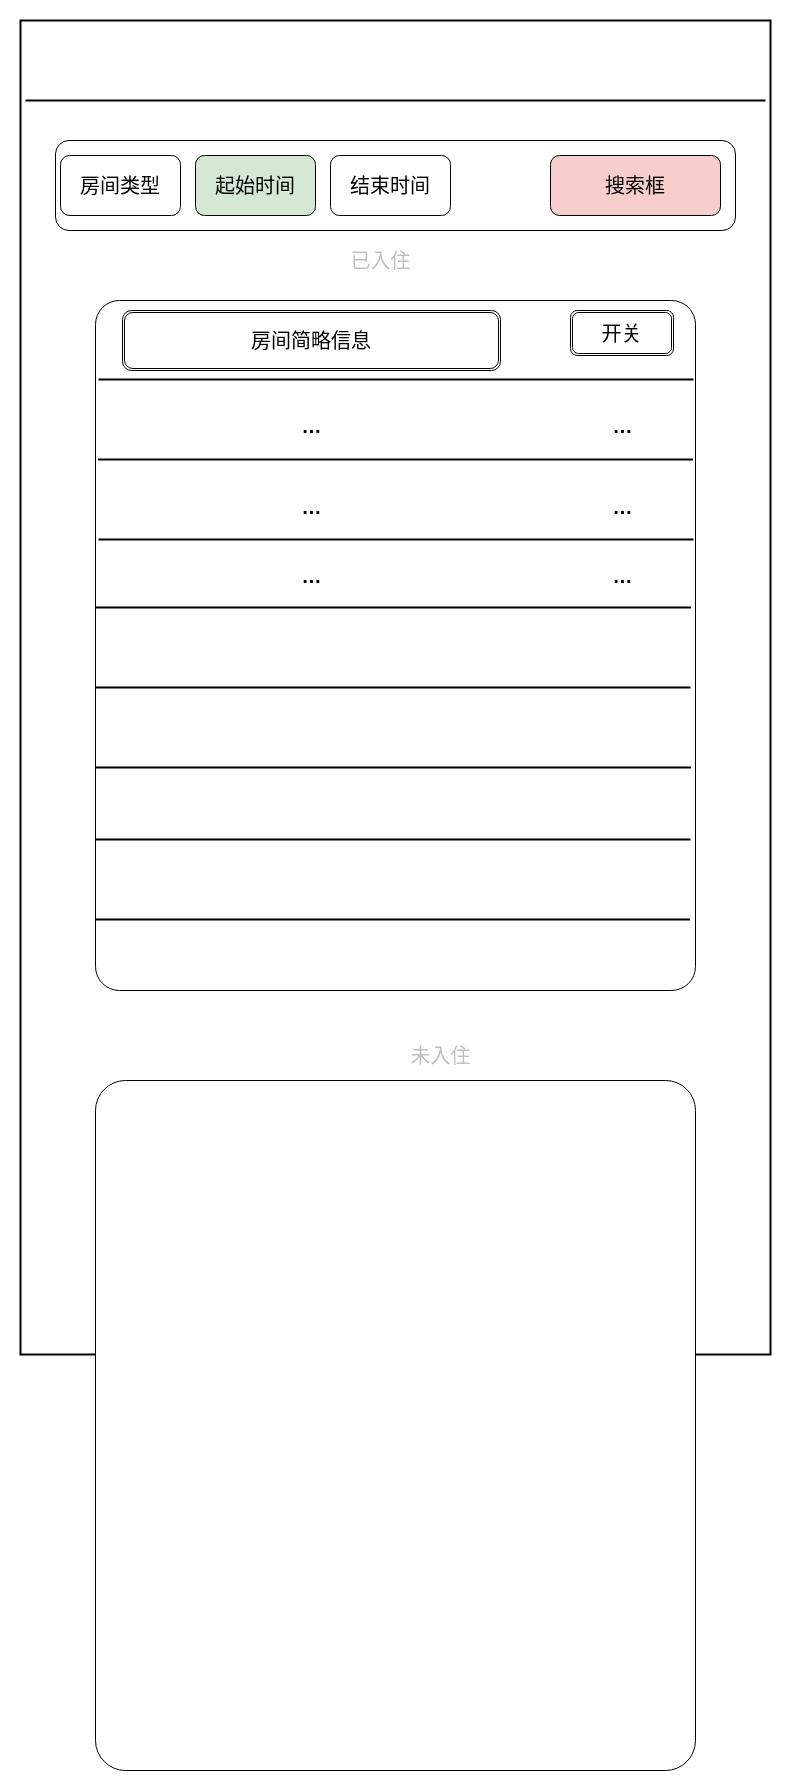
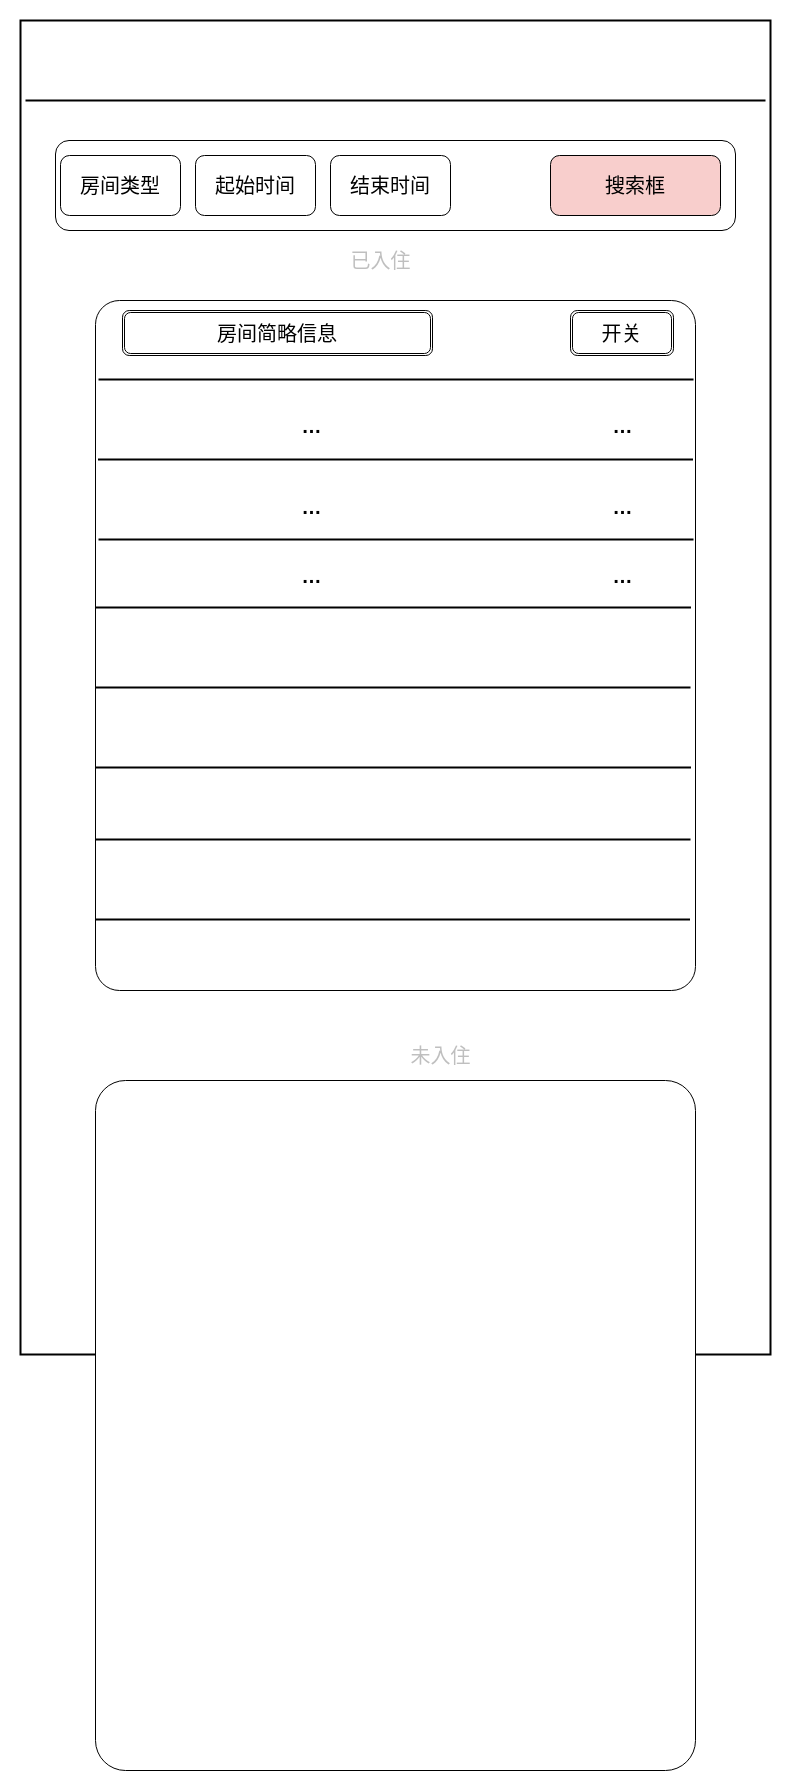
  <mxCell id="0" />
  <mxCell id="1" parent="0" />
  <mxCell id="2" value="" style="rounded=1;whiteSpace=wrap;html=1;fontSize=20;arcSize=0;strokeWidth=2;" parent="1" vertex="1"><mxGeometry x="20" y="20" width="750" height="1334" as="geometry" /></mxCell>
  <mxCell id="3" value="" style="rounded=1;whiteSpace=wrap;html=1;fontSize=20;" parent="1" vertex="1"><mxGeometry x="55" y="140" width="680" height="90" as="geometry" /></mxCell>
  <mxCell id="4" value="房间类型" style="rounded=1;whiteSpace=wrap;html=1;fontSize=20;" parent="1" vertex="1"><mxGeometry x="60" y="155" width="120" height="60" as="geometry" /></mxCell>
- <mxCell id="5" value="起始时间" style="rounded=1;whiteSpace=wrap;html=1;fontSize=20;fillColor=#d5e8d4;" parent="1" vertex="1"><mxGeometry x="195" y="155" width="120" height="60" as="geometry" /></mxCell>
+ <mxCell id="5" value="起始时间" style="rounded=1;whiteSpace=wrap;html=1;fontSize=20;" parent="1" vertex="1"><mxGeometry x="195" y="155" width="120" height="60" as="geometry" /></mxCell>
  <mxCell id="6" value="结束时间" style="rounded=1;whiteSpace=wrap;html=1;fontSize=20;" parent="1" vertex="1"><mxGeometry x="330" y="155" width="120" height="60" as="geometry" /></mxCell>
  <mxCell id="7" value="搜索框" style="rounded=1;whiteSpace=wrap;html=1;fontSize=20;fillColor=#f8cecc;" parent="1" vertex="1"><mxGeometry x="550" y="155" width="170" height="60" as="geometry" /></mxCell>
  <mxCell id="8" value="" style="rounded=1;whiteSpace=wrap;html=1;fontSize=20;arcSize=4;" parent="1" vertex="1"><mxGeometry x="95" y="300" width="600" height="690" as="geometry" /></mxCell>
  <mxCell id="9" value="&lt;font style=&quot;font-size: 20px;&quot; color=&quot;#bfbfbf&quot;&gt;已入住&lt;/font&gt;" style="text;html=1;align=center;verticalAlign=middle;resizable=0;points=[];autosize=1;strokeColor=none;fontSize=20;" parent="1" vertex="1"><mxGeometry x="340" y="245" width="80" height="30" as="geometry" /></mxCell>
  <mxCell id="10" value="&lt;font style=&quot;font-size: 20px;&quot; color=&quot;#bfbfbf&quot;&gt;未入住&lt;/font&gt;" style="text;html=1;align=center;verticalAlign=middle;resizable=0;points=[];autosize=1;strokeColor=none;fontSize=20;" parent="1" vertex="1"><mxGeometry x="400" y="1040" width="80" height="30" as="geometry" /></mxCell>
  <mxCell id="11" value="" style="rounded=1;whiteSpace=wrap;html=1;fontSize=20;arcSize=5;" parent="1" vertex="1"><mxGeometry x="95" y="1080" width="600" height="690" as="geometry" /></mxCell>
  <mxCell id="12" value="" style="line;strokeWidth=2;html=1;fontSize=20;" parent="1" vertex="1"><mxGeometry x="98" y="370" width="595" height="17.76" as="geometry" /></mxCell>
  <mxCell id="13" value="" style="line;strokeWidth=2;html=1;fontSize=20;" parent="1" vertex="1"><mxGeometry x="97.5" y="450" width="595" height="17.76" as="geometry" /></mxCell>
  <mxCell id="14" value="" style="line;strokeWidth=2;html=1;fontSize=20;" parent="1" vertex="1"><mxGeometry x="98" y="530" width="595" height="17.76" as="geometry" /></mxCell>
  <mxCell id="15" value="" style="line;strokeWidth=2;html=1;fontSize=20;" parent="1" vertex="1"><mxGeometry x="95.5" y="598.12" width="595" height="17.76" as="geometry" /></mxCell>
  <mxCell id="16" value="" style="line;strokeWidth=2;html=1;fontSize=20;" parent="1" vertex="1"><mxGeometry x="95" y="678.12" width="595" height="17.76" as="geometry" /></mxCell>
  <mxCell id="17" value="" style="line;strokeWidth=2;html=1;fontSize=20;" parent="1" vertex="1"><mxGeometry x="95.5" y="758.12" width="595" height="17.76" as="geometry" /></mxCell>
  <mxCell id="18" value="" style="line;strokeWidth=2;html=1;fontSize=20;" parent="1" vertex="1"><mxGeometry x="95" y="830" width="595" height="17.76" as="geometry" /></mxCell>
  <mxCell id="19" value="" style="line;strokeWidth=2;html=1;fontSize=20;" parent="1" vertex="1"><mxGeometry x="94.5" y="910" width="595" height="17.76" as="geometry" /></mxCell>
- <mxCell id="20" value="房间简略信息" style="shape=ext;double=1;rounded=1;whiteSpace=wrap;html=1;fontSize=20;" parent="1" vertex="1"><mxGeometry x="122" y="310" width="378" height="60" as="geometry" /></mxCell>
+ <mxCell id="20" value="房间简略信息" style="shape=ext;double=1;rounded=1;whiteSpace=wrap;html=1;fontSize=20;" parent="1" vertex="1"><mxGeometry x="122" y="310" width="310" height="45" as="geometry" /></mxCell>
  <mxCell id="21" value="开关" style="shape=ext;double=1;rounded=1;whiteSpace=wrap;html=1;fontSize=20;" parent="1" vertex="1"><mxGeometry x="570" y="310" width="103" height="45" as="geometry" /></mxCell>
  <mxCell id="22" value="&lt;b&gt;…&lt;/b&gt;" style="text;html=1;align=center;verticalAlign=middle;resizable=0;points=[];autosize=1;strokeColor=none;fontSize=20;" parent="1" vertex="1"><mxGeometry x="291" y="410" width="40" height="30" as="geometry" /></mxCell>
  <mxCell id="23" value="&lt;b&gt;…&lt;/b&gt;" style="text;html=1;align=center;verticalAlign=middle;resizable=0;points=[];autosize=1;strokeColor=none;fontSize=20;" parent="1" vertex="1"><mxGeometry x="601.5" y="410" width="40" height="30" as="geometry" /></mxCell>
  <mxCell id="24" value="&lt;b&gt;…&lt;/b&gt;" style="text;html=1;align=center;verticalAlign=middle;resizable=0;points=[];autosize=1;strokeColor=none;fontSize=20;" parent="1" vertex="1"><mxGeometry x="291" y="491" width="40" height="30" as="geometry" /></mxCell>
  <mxCell id="25" value="&lt;b&gt;…&lt;/b&gt;" style="text;html=1;align=center;verticalAlign=middle;resizable=0;points=[];autosize=1;strokeColor=none;fontSize=20;" parent="1" vertex="1"><mxGeometry x="601.5" y="491" width="40" height="30" as="geometry" /></mxCell>
  <mxCell id="26" value="&lt;b&gt;…&lt;/b&gt;" style="text;html=1;align=center;verticalAlign=middle;resizable=0;points=[];autosize=1;strokeColor=none;fontSize=20;" parent="1" vertex="1"><mxGeometry x="291" y="560" width="40" height="30" as="geometry" /></mxCell>
  <mxCell id="27" value="&lt;b&gt;…&lt;/b&gt;" style="text;html=1;align=center;verticalAlign=middle;resizable=0;points=[];autosize=1;strokeColor=none;fontSize=20;" parent="1" vertex="1"><mxGeometry x="601.5" y="560" width="40" height="30" as="geometry" /></mxCell>
  <mxCell id="28" value="" style="line;strokeWidth=2;html=1;" parent="1" vertex="1"><mxGeometry x="25" y="90" width="740" height="20" as="geometry" /></mxCell>
